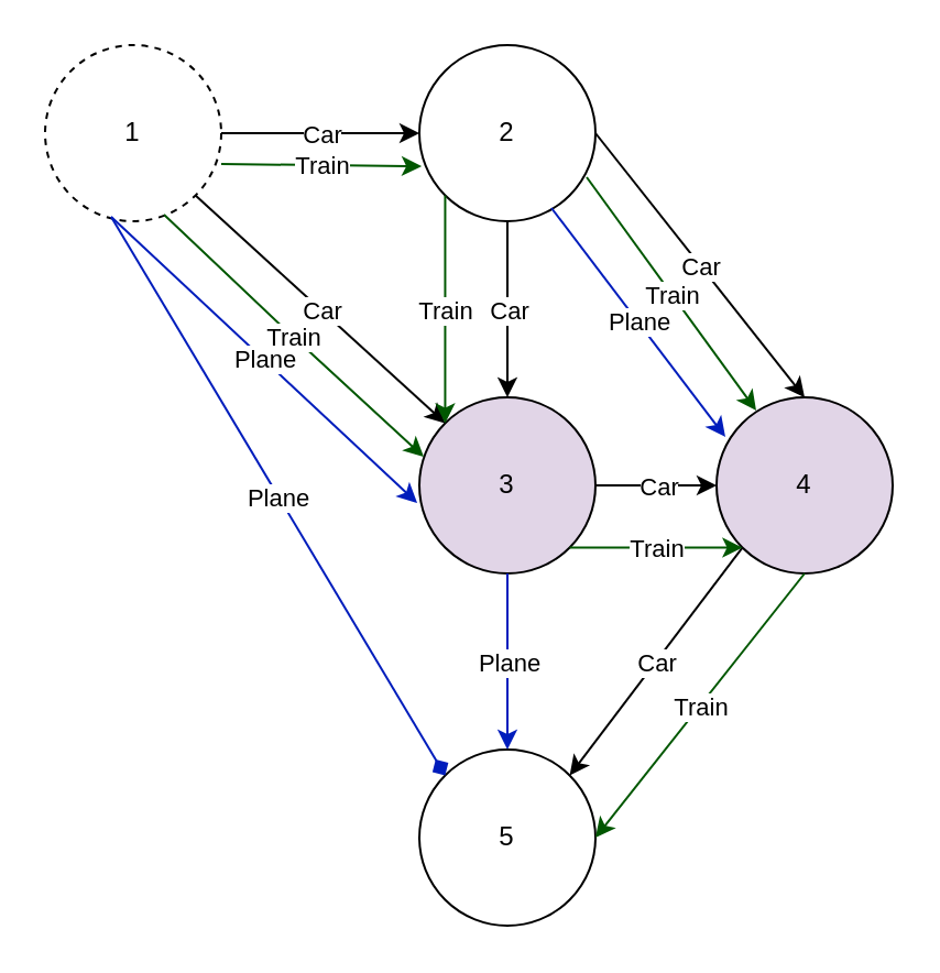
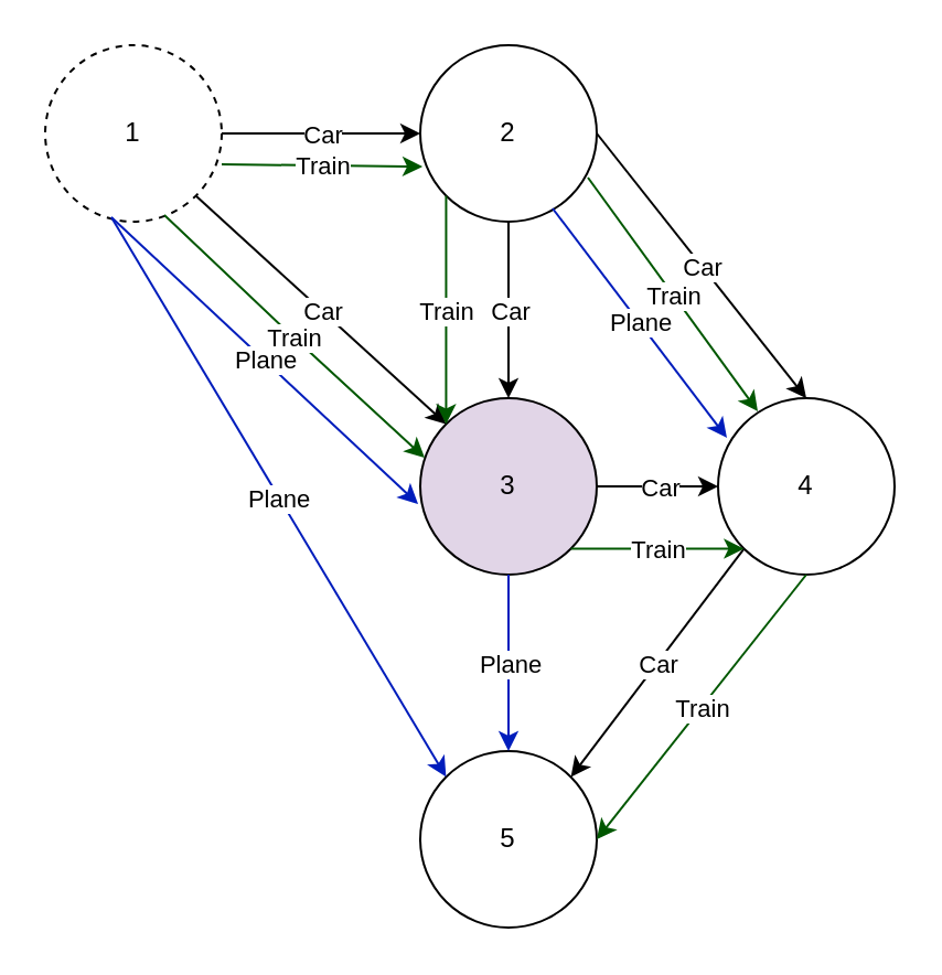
  <mxCell id="0" />
  <mxCell id="1" parent="0" />
  <mxCell id="2" value="1" style="ellipse;whiteSpace=wrap;html=1;aspect=fixed;dashed=1;" vertex="1" parent="1"><mxGeometry x="20" y="20" width="80" height="80" as="geometry" /></mxCell>
  <mxCell id="3" value="2" style="ellipse;whiteSpace=wrap;html=1;aspect=fixed;" vertex="1" parent="1"><mxGeometry x="190" y="20" width="80" height="80" as="geometry" /></mxCell>
  <mxCell id="4" value="3" style="ellipse;whiteSpace=wrap;html=1;aspect=fixed;fillColor=#e1d5e7;" vertex="1" parent="1"><mxGeometry x="190" y="180" width="80" height="80" as="geometry" /></mxCell>
- <mxCell id="5" value="4" style="ellipse;whiteSpace=wrap;html=1;aspect=fixed;fillColor=#e1d5e7;" vertex="1" parent="1"><mxGeometry x="325" y="180" width="80" height="80" as="geometry" /></mxCell>
+ <mxCell id="5" value="4" style="ellipse;whiteSpace=wrap;html=1;aspect=fixed;" vertex="1" parent="1"><mxGeometry x="325" y="180" width="80" height="80" as="geometry" /></mxCell>
  <mxCell id="6" value="5" style="ellipse;whiteSpace=wrap;html=1;aspect=fixed;" vertex="1" parent="1"><mxGeometry x="190" y="340" width="80" height="80" as="geometry" /></mxCell>
  <mxCell id="7" value="" style="endArrow=classic;html=1;rounded=0;exitX=1;exitY=1;exitDx=0;exitDy=0;entryX=0;entryY=0;entryDx=0;entryDy=0;" edge="1" parent="1" source="2" target="4"><mxGeometry relative="1" as="geometry"><mxPoint x="90" y="20" as="sourcePoint" /><mxPoint x="202" y="438" as="targetPoint" /></mxGeometry></mxCell>
  <mxCell id="8" value="Car" style="edgeLabel;resizable=0;html=1;align=center;verticalAlign=middle;" connectable="0" vertex="1" parent="7"><mxGeometry relative="1" as="geometry" /></mxCell>
  <mxCell id="9" value="" style="endArrow=classic;html=1;rounded=0;entryX=0;entryY=0.5;entryDx=0;entryDy=0;exitX=1;exitY=0.5;exitDx=0;exitDy=0;" edge="1" parent="1" source="2" target="3"><mxGeometry relative="1" as="geometry"><mxPoint x="98" y="42" as="sourcePoint" /><mxPoint x="642" y="-172" as="targetPoint" /></mxGeometry></mxCell>
  <mxCell id="10" value="Car" style="edgeLabel;resizable=0;html=1;align=center;verticalAlign=middle;" connectable="0" vertex="1" parent="9"><mxGeometry relative="1" as="geometry" /></mxCell>
  <mxCell id="11" value="" style="endArrow=classic;html=1;rounded=0;exitX=0.5;exitY=1;exitDx=0;exitDy=0;entryX=0.5;entryY=0;entryDx=0;entryDy=0;" edge="1" parent="1" source="3" target="4"><mxGeometry relative="1" as="geometry"><mxPoint x="280" y="59.5" as="sourcePoint" /><mxPoint x="250" y="190" as="targetPoint" /></mxGeometry></mxCell>
  <mxCell id="12" value="Car" style="edgeLabel;resizable=0;html=1;align=center;verticalAlign=middle;" connectable="0" vertex="1" parent="11"><mxGeometry relative="1" as="geometry" /></mxCell>
  <mxCell id="13" value="" style="endArrow=classic;html=1;rounded=0;exitX=1;exitY=0.5;exitDx=0;exitDy=0;entryX=0.5;entryY=0;entryDx=0;entryDy=0;" edge="1" parent="1" source="3" target="5"><mxGeometry relative="1" as="geometry"><mxPoint x="360" y="100" as="sourcePoint" /><mxPoint x="360" y="180" as="targetPoint" /></mxGeometry></mxCell>
  <mxCell id="14" value="Car" style="edgeLabel;resizable=0;html=1;align=center;verticalAlign=middle;" connectable="0" vertex="1" parent="13"><mxGeometry relative="1" as="geometry" /></mxCell>
  <mxCell id="15" value="" style="endArrow=classic;html=1;rounded=0;exitX=1;exitY=0.5;exitDx=0;exitDy=0;entryX=0;entryY=0.5;entryDx=0;entryDy=0;" edge="1" parent="1" source="4" target="5"><mxGeometry relative="1" as="geometry"><mxPoint x="300" y="220" as="sourcePoint" /><mxPoint x="300" y="300" as="targetPoint" /></mxGeometry></mxCell>
  <mxCell id="16" value="Car" style="edgeLabel;resizable=0;html=1;align=center;verticalAlign=middle;" connectable="0" vertex="1" parent="15"><mxGeometry relative="1" as="geometry" /></mxCell>
  <mxCell id="17" value="" style="endArrow=classic;html=1;rounded=0;exitX=0;exitY=1;exitDx=0;exitDy=0;entryX=1;entryY=0;entryDx=0;entryDy=0;" edge="1" parent="1" source="5" target="6"><mxGeometry relative="1" as="geometry"><mxPoint x="260" y="130" as="sourcePoint" /><mxPoint x="260" y="210" as="targetPoint" /></mxGeometry></mxCell>
  <mxCell id="18" value="Car" style="edgeLabel;resizable=0;html=1;align=center;verticalAlign=middle;" connectable="0" vertex="1" parent="17"><mxGeometry relative="1" as="geometry" /></mxCell>
  <mxCell id="19" value="" style="endArrow=classic;html=1;rounded=0;exitX=1;exitY=0.675;exitDx=0;exitDy=0;exitPerimeter=0;entryX=0.013;entryY=0.688;entryDx=0;entryDy=0;entryPerimeter=0;fillColor=#008a00;strokeColor=#005700;" edge="1" parent="1" source="2" target="3"><mxGeometry relative="1" as="geometry"><mxPoint x="100" y="90" as="sourcePoint" /><mxPoint x="190" y="70" as="targetPoint" /></mxGeometry></mxCell>
  <mxCell id="20" value="Train" style="edgeLabel;resizable=0;html=1;align=center;verticalAlign=middle;" connectable="0" vertex="1" parent="19"><mxGeometry relative="1" as="geometry" /></mxCell>
  <mxCell id="21" value="" style="endArrow=classic;html=1;rounded=0;exitX=1;exitY=1;exitDx=0;exitDy=0;entryX=0;entryY=1;entryDx=0;entryDy=0;fillColor=#008a00;strokeColor=#005700;" edge="1" parent="1" source="4" target="5"><mxGeometry relative="1" as="geometry"><mxPoint x="305" y="270" as="sourcePoint" /><mxPoint x="405" y="270" as="targetPoint" /></mxGeometry></mxCell>
  <mxCell id="22" value="Train" style="edgeLabel;resizable=0;html=1;align=center;verticalAlign=middle;" connectable="0" vertex="1" parent="21"><mxGeometry relative="1" as="geometry" /></mxCell>
  <mxCell id="23" value="" style="endArrow=classic;html=1;rounded=0;exitX=0.5;exitY=1;exitDx=0;exitDy=0;entryX=1;entryY=0.5;entryDx=0;entryDy=0;fillColor=#008a00;strokeColor=#005700;" edge="1" parent="1" source="5" target="6"><mxGeometry relative="1" as="geometry"><mxPoint x="365" y="310" as="sourcePoint" /><mxPoint x="465" y="310" as="targetPoint" /></mxGeometry></mxCell>
  <mxCell id="24" value="Train" style="edgeLabel;resizable=0;html=1;align=center;verticalAlign=middle;" connectable="0" vertex="1" parent="23"><mxGeometry relative="1" as="geometry" /></mxCell>
  <mxCell id="25" value="" style="endArrow=classic;html=1;rounded=0;entryX=0.225;entryY=0.075;entryDx=0;entryDy=0;entryPerimeter=0;exitX=0.95;exitY=0.75;exitDx=0;exitDy=0;exitPerimeter=0;fillColor=#008a00;strokeColor=#005700;" edge="1" parent="1" source="3" target="5"><mxGeometry relative="1" as="geometry"><mxPoint x="263" y="78" as="sourcePoint" /><mxPoint x="340" y="170" as="targetPoint" /></mxGeometry></mxCell>
  <mxCell id="26" value="Train" style="edgeLabel;resizable=0;html=1;align=center;verticalAlign=middle;" connectable="0" vertex="1" parent="25"><mxGeometry relative="1" as="geometry" /></mxCell>
  <mxCell id="27" value="" style="endArrow=classic;html=1;rounded=0;exitX=0;exitY=1;exitDx=0;exitDy=0;entryX=0;entryY=0;entryDx=0;entryDy=0;fillColor=#008a00;strokeColor=#005700;" edge="1" parent="1" source="3" target="4"><mxGeometry relative="1" as="geometry"><mxPoint x="98" y="98" as="sourcePoint" /><mxPoint x="212" y="202" as="targetPoint" /></mxGeometry></mxCell>
  <mxCell id="28" value="Train" style="edgeLabel;resizable=0;html=1;align=center;verticalAlign=middle;" connectable="0" vertex="1" parent="27"><mxGeometry relative="1" as="geometry" /></mxCell>
- <mxCell id="29" value="" style="endArrow=diamond;html=1;rounded=0;exitX=0.375;exitY=0.975;exitDx=0;exitDy=0;entryX=0;entryY=0;entryDx=0;entryDy=0;exitPerimeter=0;fillColor=#0050ef;strokeColor=#001DBC;" edge="1" parent="1" source="2" target="6"><mxGeometry relative="1" as="geometry"><mxPoint x="30" y="410" as="sourcePoint" /><mxPoint x="160" y="530" as="targetPoint" /></mxGeometry></mxCell>
+ <mxCell id="29" value="" style="endArrow=classic;html=1;rounded=0;exitX=0.375;exitY=0.975;exitDx=0;exitDy=0;entryX=0;entryY=0;entryDx=0;entryDy=0;exitPerimeter=0;fillColor=#0050ef;strokeColor=#001DBC;" edge="1" parent="1" source="2" target="6"><mxGeometry relative="1" as="geometry"><mxPoint x="30" y="410" as="sourcePoint" /><mxPoint x="160" y="530" as="targetPoint" /></mxGeometry></mxCell>
  <mxCell id="30" value="Plane" style="edgeLabel;resizable=0;html=1;align=center;verticalAlign=middle;" connectable="0" vertex="1" parent="29"><mxGeometry relative="1" as="geometry" /></mxCell>
  <mxCell id="31" value="" style="endArrow=classic;html=1;rounded=0;exitX=0.5;exitY=1;exitDx=0;exitDy=0;entryX=0.5;entryY=0;entryDx=0;entryDy=0;fillColor=#0050ef;strokeColor=#001DBC;" edge="1" parent="1" source="4" target="6"><mxGeometry relative="1" as="geometry"><mxPoint x="40" y="420" as="sourcePoint" /><mxPoint x="170" y="540" as="targetPoint" /></mxGeometry></mxCell>
  <mxCell id="32" value="Plane" style="edgeLabel;resizable=0;html=1;align=center;verticalAlign=middle;" connectable="0" vertex="1" parent="31"><mxGeometry relative="1" as="geometry" /></mxCell>
  <mxCell id="33" value="" style="endArrow=classic;html=1;rounded=0;exitX=0.75;exitY=0.925;exitDx=0;exitDy=0;entryX=0.05;entryY=0.225;entryDx=0;entryDy=0;exitPerimeter=0;entryPerimeter=0;fillColor=#0050ef;strokeColor=#001DBC;" edge="1" parent="1" source="3" target="5"><mxGeometry relative="1" as="geometry"><mxPoint x="50" y="430" as="sourcePoint" /><mxPoint x="180" y="550" as="targetPoint" /></mxGeometry></mxCell>
  <mxCell id="34" value="Plane" style="edgeLabel;resizable=0;html=1;align=center;verticalAlign=middle;" connectable="0" vertex="1" parent="33"><mxGeometry relative="1" as="geometry" /></mxCell>
  <mxCell id="35" value="" style="endArrow=classic;html=1;rounded=0;exitX=0.375;exitY=0.975;exitDx=0;exitDy=0;entryX=-0.012;entryY=0.6;entryDx=0;entryDy=0;exitPerimeter=0;entryPerimeter=0;fillColor=#0050ef;strokeColor=#001DBC;" edge="1" parent="1" source="2" target="4"><mxGeometry relative="1" as="geometry"><mxPoint x="90" y="470" as="sourcePoint" /><mxPoint x="220" y="590" as="targetPoint" /></mxGeometry></mxCell>
  <mxCell id="36" value="Plane" style="edgeLabel;resizable=0;html=1;align=center;verticalAlign=middle;" connectable="0" vertex="1" parent="35"><mxGeometry relative="1" as="geometry" /></mxCell>
  <mxCell id="37" value="" style="endArrow=classic;html=1;rounded=0;exitX=0.675;exitY=0.963;exitDx=0;exitDy=0;entryX=0.025;entryY=0.338;entryDx=0;entryDy=0;exitPerimeter=0;entryPerimeter=0;fillColor=#008a00;strokeColor=#005700;" edge="1" parent="1" source="2" target="4"><mxGeometry relative="1" as="geometry"><mxPoint x="98" y="98" as="sourcePoint" /><mxPoint x="212" y="98" as="targetPoint" /><Array as="points"><mxPoint x="130" y="150" /></Array></mxGeometry></mxCell>
  <mxCell id="38" value="Train" style="edgeLabel;resizable=0;html=1;align=center;verticalAlign=middle;" connectable="0" vertex="1" parent="37"><mxGeometry relative="1" as="geometry" /></mxCell>
